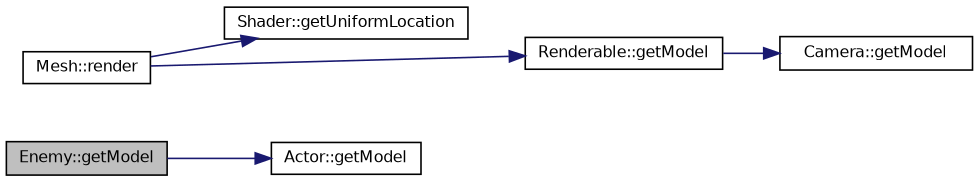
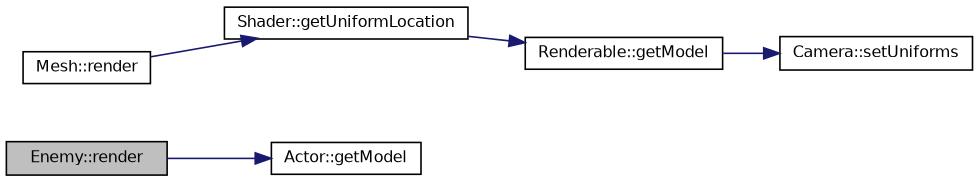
  digraph {
    rankdir=LR
    node [color=black fillcolor=white fontname=Helvetica fontsize=10 shape=record style=filled]
    edge [color=midnightblue fontname=Helvetica fontsize=10 labelfontname=Helvetica labelfontsize=10 style=solid]
-   n1 [fillcolor=grey75 fontcolor=black height=0.2 label="Enemy::getModel" width=0.4]
+   n1 [fillcolor=grey75 fontcolor=black height=0.2 label="Enemy::render" width=0.4]
    n2 [height=0.2 label="Actor::getModel" width=0.4]
    n3 [height=0.2 label="Mesh::render" width=0.4]
    n4 [height=0.2 label="Shader::getUniformLocation" width=0.4]
    n5 [height=0.2 label="Renderable::getModel" width=0.4]
-   n6 [height=0.2 label="Camera::getModel" width=0.4]
+   n6 [height=0.2 label="Camera::setUniforms" width=0.4]
    n1 -> n2
    n3 -> n4
-   n3 -> n5
+   n4 -> n5
    n5 -> n6
  }
